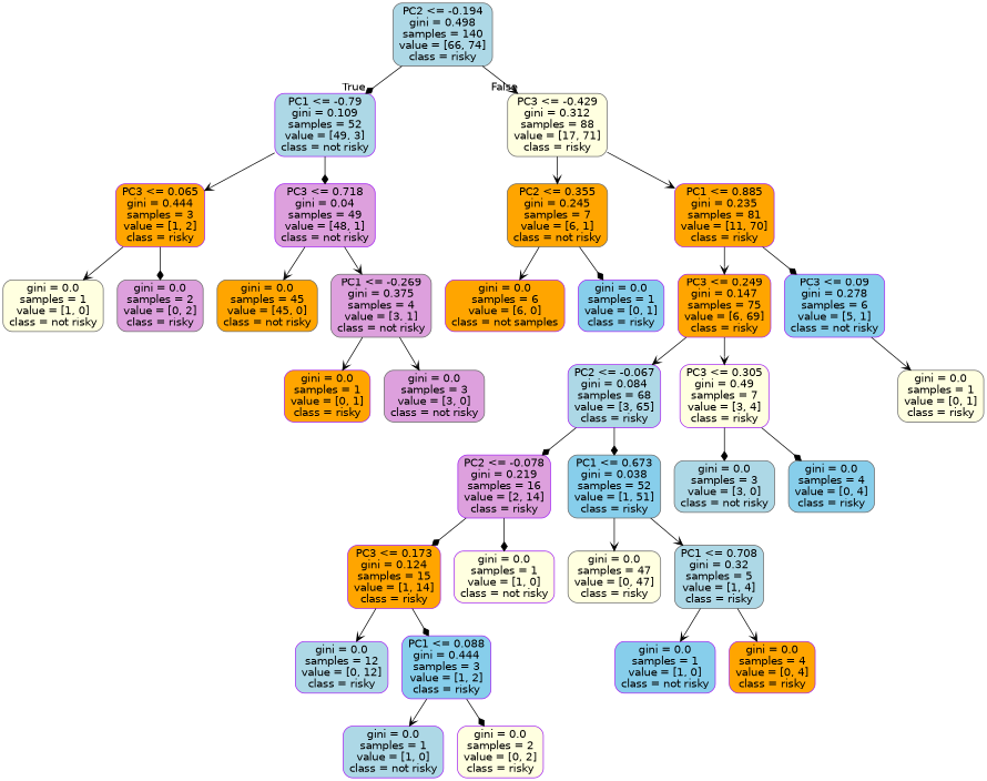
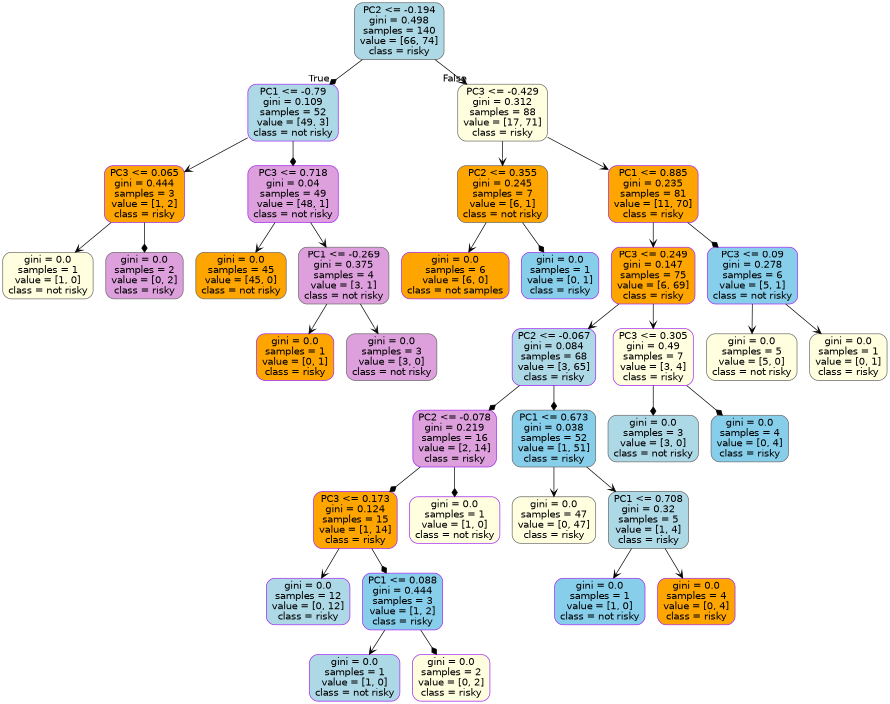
  digraph {
    node [color=purple fillcolor=orange fontname=helvetica shape=box style="filled, rounded"]
    edge [arrowhead=vee fontname=helvetica]
    n1 [color=gray40 fillcolor=lightblue label="PC2 <= -0.194\ngini = 0.498\nsamples = 140\nvalue = [66, 74]\nclass = risky"]
    n2 [fillcolor=lightblue label="PC1 <= -0.79\ngini = 0.109\nsamples = 52\nvalue = [49, 3]\nclass = not risky"]
    n3 [color=gray40 fillcolor=lightyellow label="PC3 <= -0.429\ngini = 0.312\nsamples = 88\nvalue = [17, 71]\nclass = risky"]
    n4 [label="PC3 <= 0.065\ngini = 0.444\nsamples = 3\nvalue = [1, 2]\nclass = risky"]
    n5 [fillcolor=plum label="PC3 <= 0.718\ngini = 0.04\nsamples = 49\nvalue = [48, 1]\nclass = not risky"]
    n6 [color=gray40 label="PC2 <= 0.355\ngini = 0.245\nsamples = 7\nvalue = [6, 1]\nclass = not risky"]
    n7 [label="PC1 <= 0.885\ngini = 0.235\nsamples = 81\nvalue = [11, 70]\nclass = risky"]
    n8 [color=gray40 fillcolor=lightyellow label="gini = 0.0\nsamples = 1\nvalue = [1, 0]\nclass = not risky"]
    n9 [color=gray40 fillcolor=plum label="gini = 0.0\nsamples = 2\nvalue = [0, 2]\nclass = risky"]
    n10 [color=gray40 label="gini = 0.0\nsamples = 45\nvalue = [45, 0]\nclass = not risky"]
    n11 [color=gray40 fillcolor=plum label="PC1 <= -0.269\ngini = 0.375\nsamples = 4\nvalue = [3, 1]\nclass = not risky"]
    n12 [label="gini = 0.0\nsamples = 1\nvalue = [0, 1]\nclass = risky"]
    n13 [color=gray40 fillcolor=plum label="gini = 0.0\nsamples = 3\nvalue = [3, 0]\nclass = not risky"]
    n14 [label="gini = 0.0\nsamples = 6\nvalue = [6, 0]\nclass = not samples"]
    n15 [fillcolor=skyblue label="gini = 0.0\nsamples = 1\nvalue = [0, 1]\nclass = risky"]
    n16 [label="PC3 <= 0.249\ngini = 0.147\nsamples = 75\nvalue = [6, 69]\nclass = risky"]
    n17 [fillcolor=skyblue label="PC3 <= 0.09\ngini = 0.278\nsamples = 6\nvalue = [5, 1]\nclass = not risky"]
    n18 [fillcolor=lightblue label="PC2 <= -0.067\ngini = 0.084\nsamples = 68\nvalue = [3, 65]\nclass = risky"]
    n19 [fillcolor=lightyellow label="PC3 <= 0.305\ngini = 0.49\nsamples = 7\nvalue = [3, 4]\nclass = risky"]
+   n20 [color=gray40 fillcolor=lightyellow label="gini = 0.0\nsamples = 5\nvalue = [5, 0]\nclass = not risky"]
    n21 [color=gray40 fillcolor=lightyellow label="gini = 0.0\nsamples = 1\nvalue = [0, 1]\nclass = risky"]
    n22 [fillcolor=plum label="PC2 <= -0.078\ngini = 0.219\nsamples = 16\nvalue = [2, 14]\nclass = risky"]
    n23 [color=gray40 fillcolor=skyblue label="PC1 <= 0.673\ngini = 0.038\nsamples = 52\nvalue = [1, 51]\nclass = risky"]
    n24 [color=gray40 fillcolor=lightblue label="gini = 0.0\nsamples = 3\nvalue = [3, 0]\nclass = not risky"]
    n25 [color=gray40 fillcolor=skyblue label="gini = 0.0\nsamples = 4\nvalue = [0, 4]\nclass = risky"]
    n26 [label="PC3 <= 0.173\ngini = 0.124\nsamples = 15\nvalue = [1, 14]\nclass = risky"]
    n27 [fillcolor=lightyellow label="gini = 0.0\nsamples = 1\nvalue = [1, 0]\nclass = not risky"]
    n28 [color=gray40 fillcolor=lightyellow label="gini = 0.0\nsamples = 47\nvalue = [0, 47]\nclass = risky"]
    n29 [color=gray40 fillcolor=lightblue label="PC1 <= 0.708\ngini = 0.32\nsamples = 5\nvalue = [1, 4]\nclass = risky"]
    n30 [fillcolor=lightblue label="gini = 0.0\nsamples = 12\nvalue = [0, 12]\nclass = risky"]
    n31 [fillcolor=skyblue label="PC1 <= 0.088\ngini = 0.444\nsamples = 3\nvalue = [1, 2]\nclass = risky"]
    n32 [fillcolor=lightblue label="gini = 0.0\nsamples = 1\nvalue = [1, 0]\nclass = not risky"]
    n33 [fillcolor=lightyellow label="gini = 0.0\nsamples = 2\nvalue = [0, 2]\nclass = risky"]
    n34 [fillcolor=skyblue label="gini = 0.0\nsamples = 1\nvalue = [1, 0]\nclass = not risky"]
    n35 [label="gini = 0.0\nsamples = 4\nvalue = [0, 4]\nclass = risky"]
    n1 -> n2 [arrowhead=diamond headlabel=True labelangle=45 labeldistance=2.5]
    n1 -> n3 [headlabel=False labelangle=-45 labeldistance=2.5]
    n2 -> n4
    n2 -> n5 [arrowhead=diamond]
    n3 -> n6
    n3 -> n7
    n4 -> n8
    n4 -> n9 [arrowhead=diamond]
    n5 -> n10
    n5 -> n11
    n6 -> n14
    n6 -> n15 [arrowhead=diamond]
    n7 -> n16
    n7 -> n17 [arrowhead=diamond]
    n11 -> n12
    n11 -> n13
    n16 -> n18
    n16 -> n19
+   n17 -> n20
    n17 -> n21
    n18 -> n22 [arrowhead=diamond]
    n18 -> n23 [arrowhead=diamond]
    n19 -> n24 [arrowhead=diamond]
    n19 -> n25 [arrowhead=diamond]
    n22 -> n26 [arrowhead=diamond]
    n22 -> n27 [arrowhead=diamond]
    n23 -> n28
    n23 -> n29
    n26 -> n30
    n26 -> n31 [arrowhead=diamond]
    n29 -> n34
    n29 -> n35
    n31 -> n32
    n31 -> n33 [arrowhead=diamond]
  }
